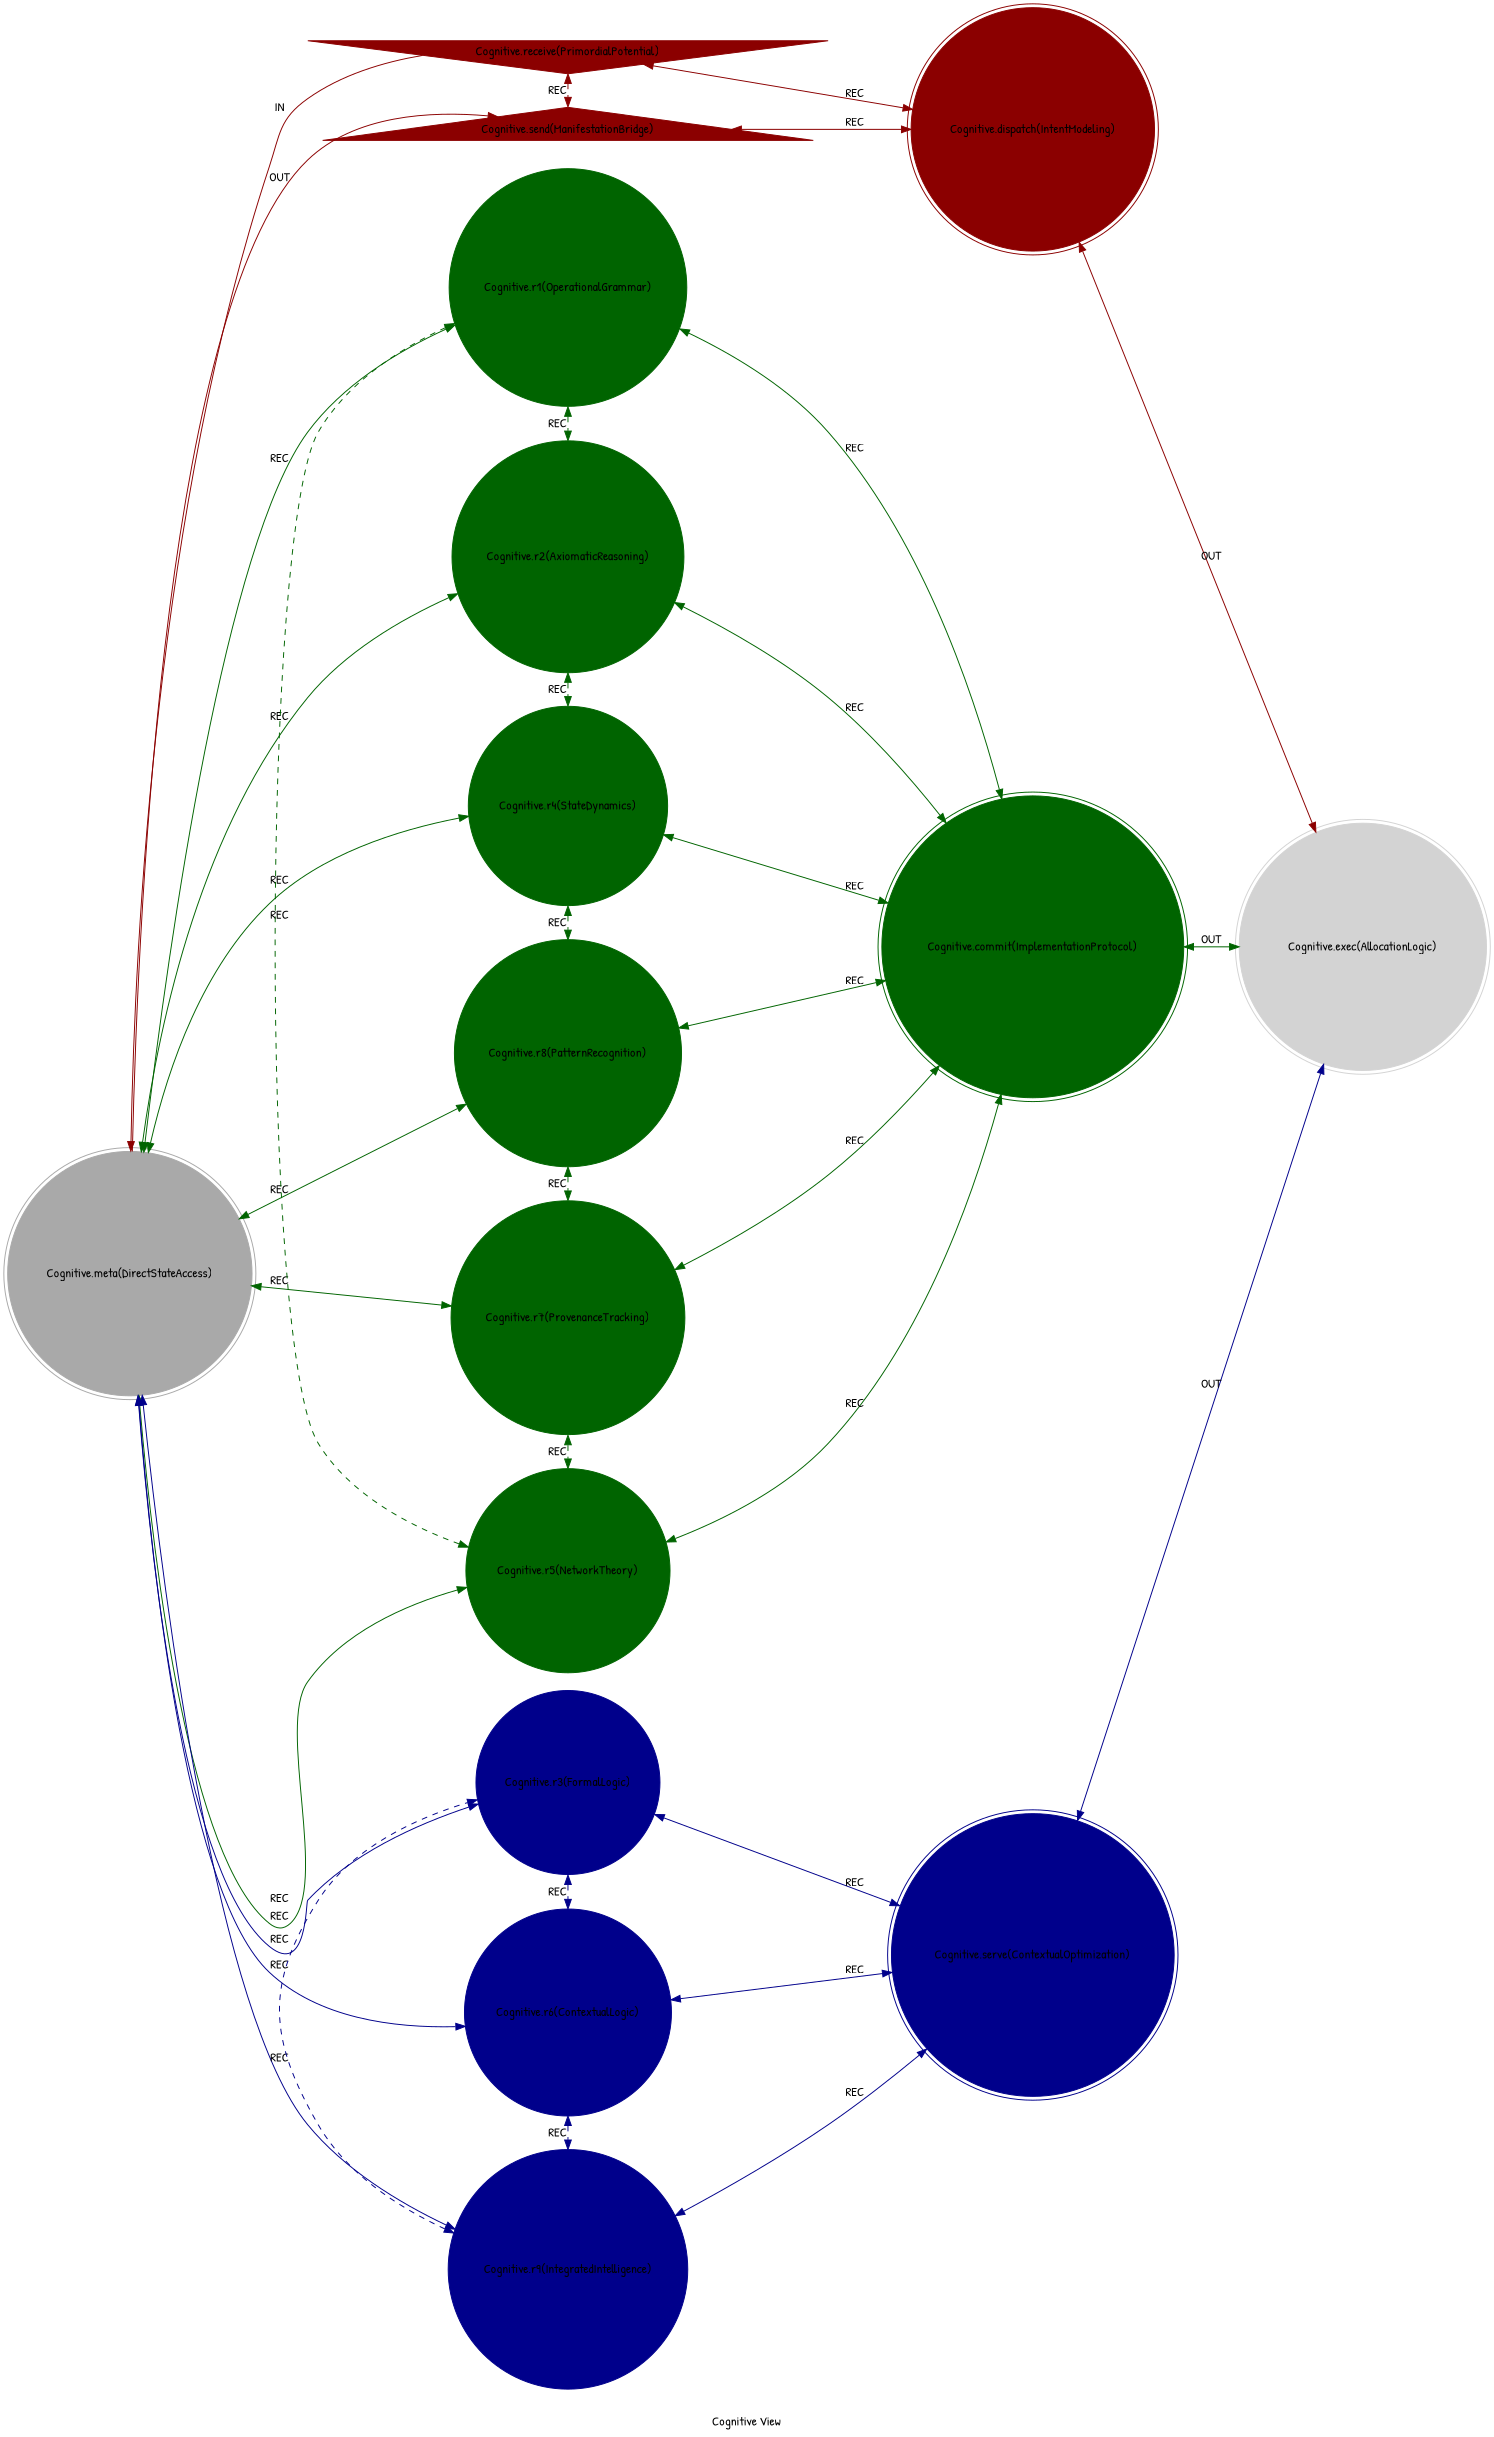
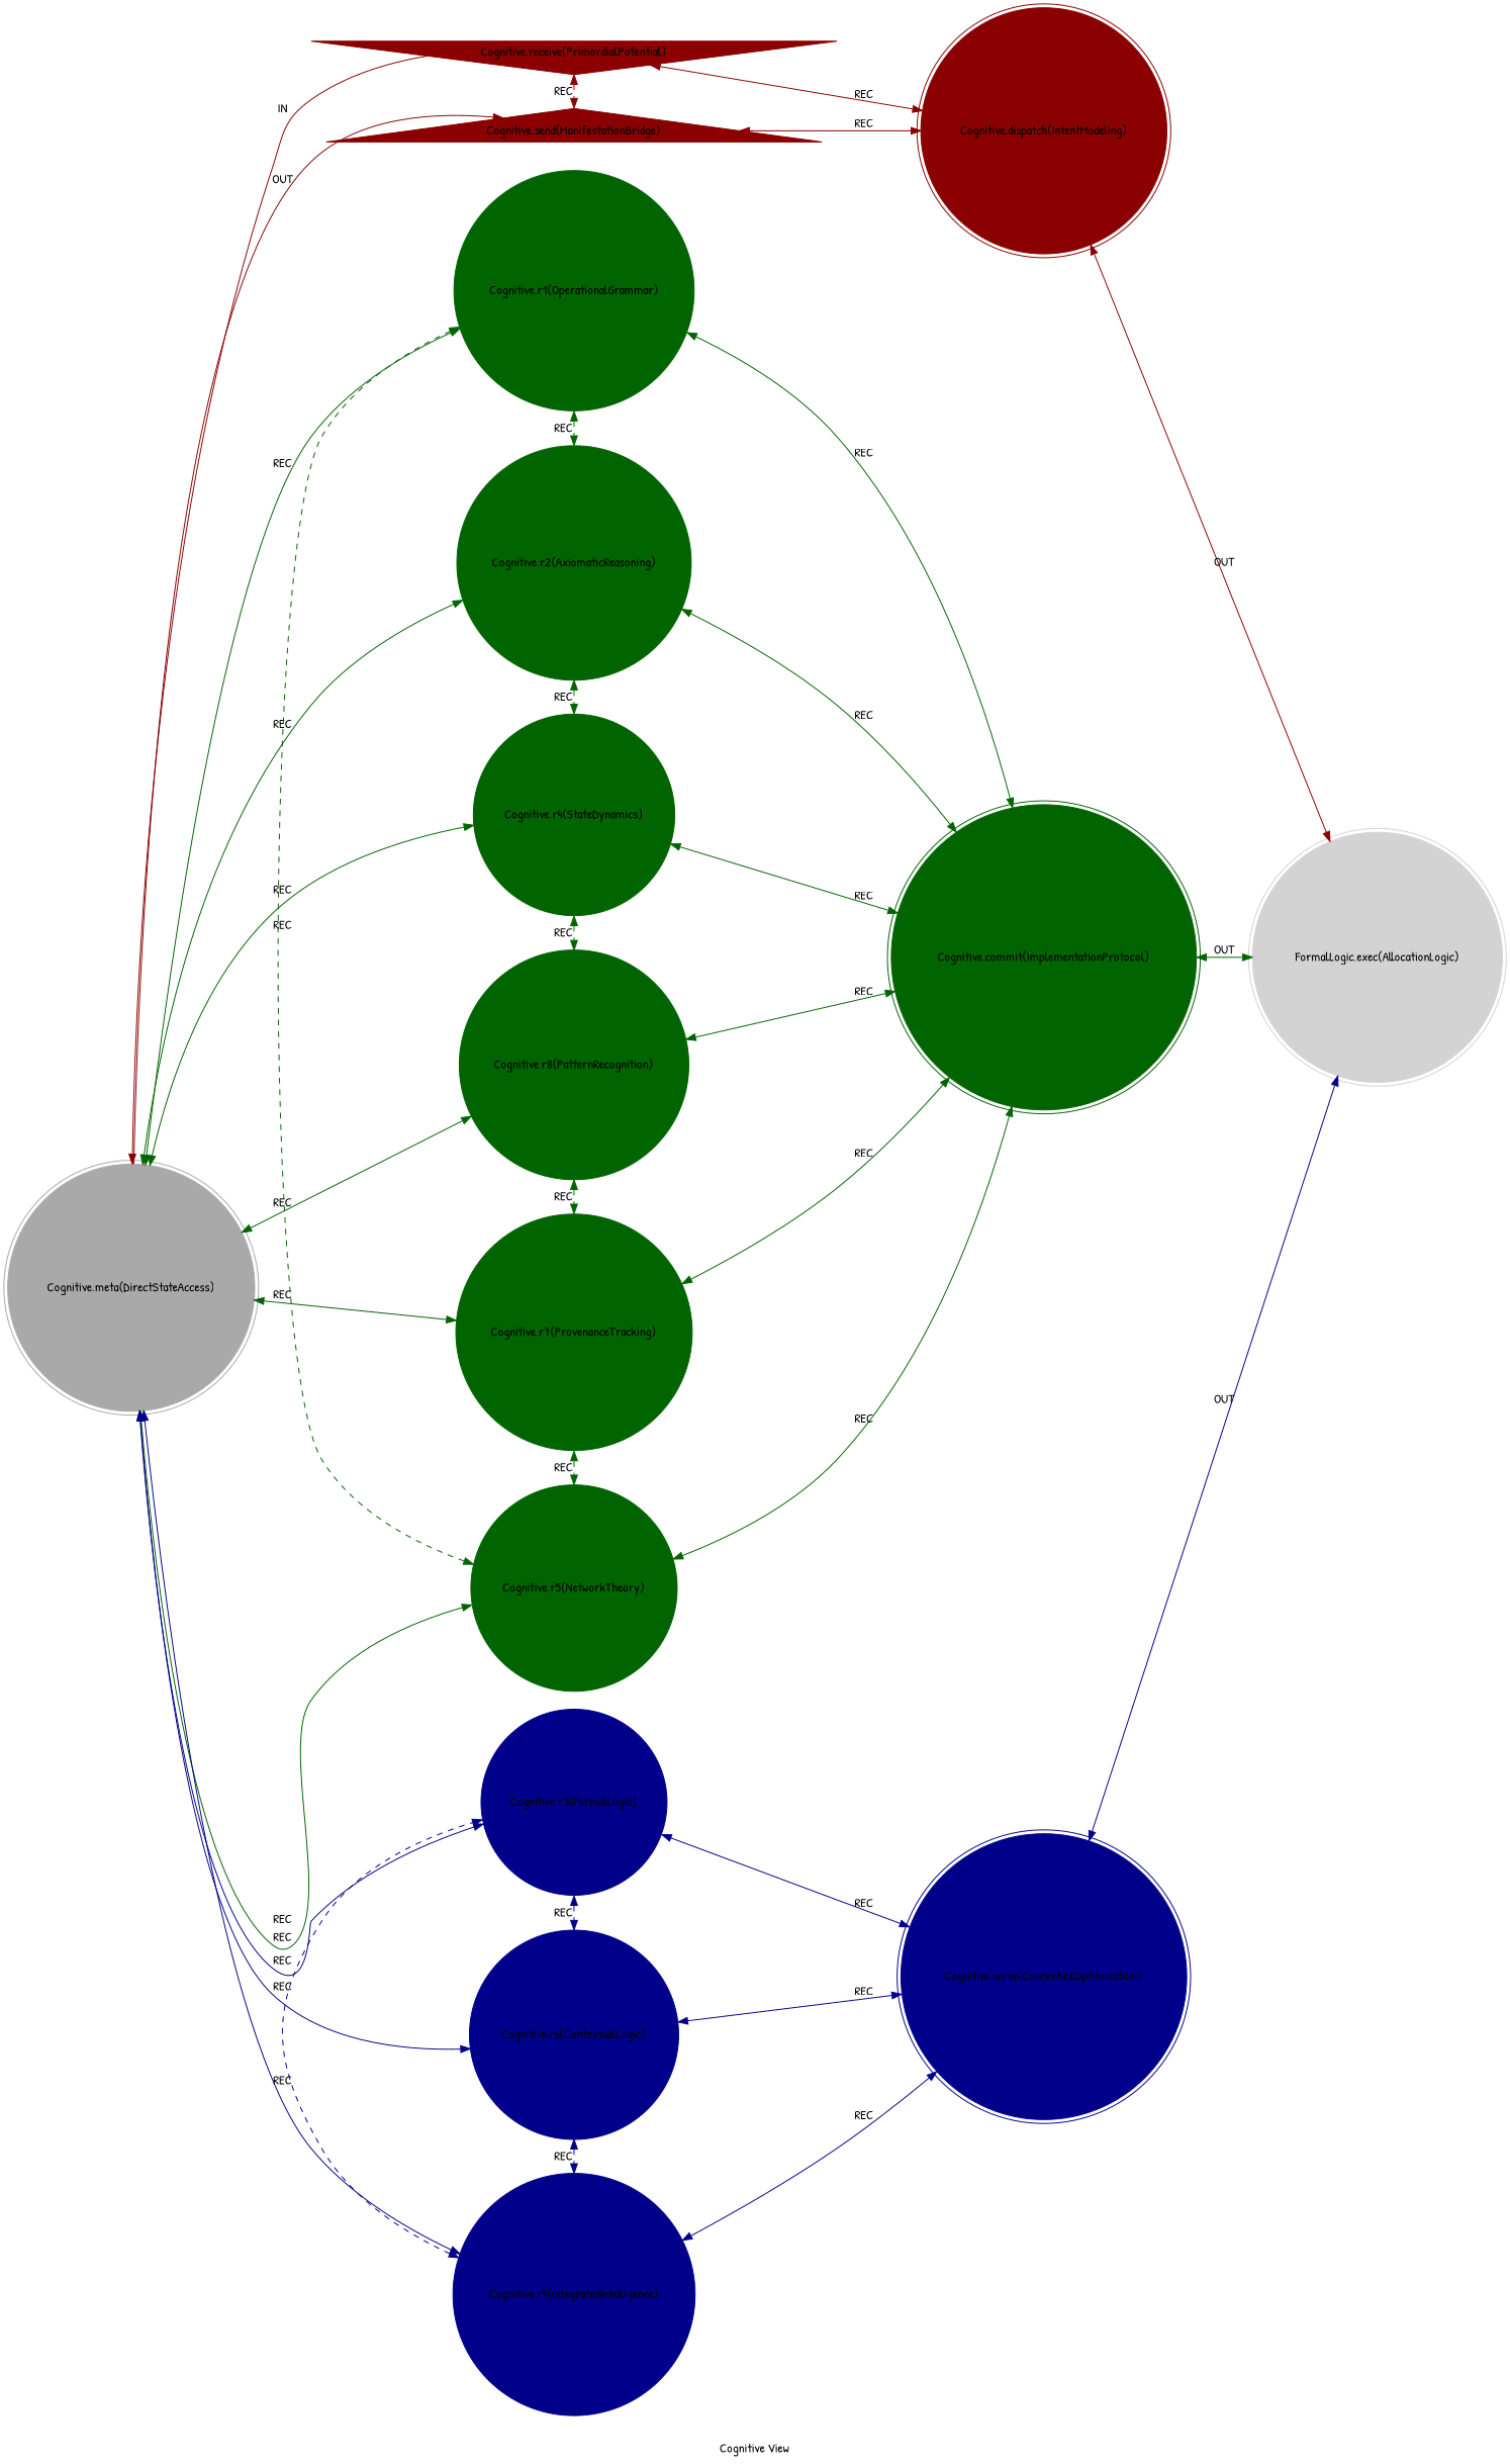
  strict digraph {
    color=lightgray
    label="Cognitive View"
    style=filled
    rankdir=LR
    fontname="Patrick Hand"
    node [color=darkgreen shape=circle style=filled fontname="Patrick Hand"]
    edge [color=darkgreen fontname="Patrick Hand" dir=both]
    n1 [color=darkred label="Cognitive.receive(PrimordialPotential)" shape=invtriangle]
    n2 [color=darkgray label="Cognitive.meta(DirectStateAccess)" shape=doublecircle]
    n3 [color=darkred label="Cognitive.send(ManifestationBridge)" shape=triangle]
    n4 [color=darkred label="Cognitive.dispatch(IntentModeling)" shape=doublecircle]
    n5 [label="Cognitive.r1(OperationalGrammar)"]
    n6 [label="Cognitive.r2(AxiomaticReasoning)"]
    n7 [label="Cognitive.r4(StateDynamics)"]
    n8 [label="Cognitive.r8(PatternRecognition)"]
    n9 [label="Cognitive.r7(ProvenanceTracking)"]
    n10 [label="Cognitive.r5(NetworkTheory)"]
    n11 [color=darkblue label="Cognitive.r3(FormalLogic)"]
    n12 [color=darkblue label="Cognitive.r6(ContextualLogic)"]
    n13 [color=darkblue label="Cognitive.r9(IntegratedIntelligence)"]
    n14 [label="Cognitive.commit(ImplementationProtocol)" shape=doublecircle]
    n15 [color=darkblue label="Cognitive.serve(ContextualOptimization)" shape=doublecircle]
-   n16 [color=lightgray label="Cognitive.exec(AllocationLogic)" shape=doublecircle]
+   n16 [color=lightgray label="FormalLogic.exec(AllocationLogic)" shape=doublecircle]
    n1 -> n2 [color=darkred constraint=false label=IN dir=""]
    n1 -> n3 [color=darkred constraint=false label=REC style=dashed]
    n1 -> n4 [color=darkred label=REC]
    n2 -> n3 [color=darkred label=OUT dir=""]
    n2 -> n5 [label=REC]
    n2 -> n6 [label=REC]
    n2 -> n7 [label=REC]
    n2 -> n8 [label=REC]
    n2 -> n9 [label=REC]
    n2 -> n10 [label=REC]
    n2 -> n11 [color=darkblue label=REC]
    n2 -> n12 [color=darkblue label=REC]
    n2 -> n13 [color=darkblue label=REC]
    n3 -> n4 [color=darkred label=REC]
    n4 -> n16 [color=darkred label=OUT]
    n5 -> n6 [constraint=false label=REC style=dashed]
    n5 -> n14 [label=REC]
    n6 -> n7 [constraint=false label=REC style=dashed]
    n6 -> n14 [label=REC]
    n7 -> n8 [constraint=false label=REC style=dashed]
    n7 -> n14 [label=REC]
    n8 -> n9 [constraint=false label=REC style=dashed]
    n8 -> n14 [label=REC]
    n9 -> n10 [constraint=false label=REC style=dashed]
    n9 -> n14 [label=REC]
    n10 -> n5 [constraint=false label=REC style=dashed]
    n10 -> n14 [label=REC]
    n11 -> n12 [color=darkblue constraint=false label=REC style=dashed]
    n11 -> n15 [color=darkblue label=REC]
    n12 -> n13 [color=darkblue constraint=false label=REC style=dashed]
    n12 -> n15 [color=darkblue label=REC]
    n13 -> n11 [color=darkblue constraint=false label=REC style=dashed]
    n13 -> n15 [color=darkblue label=REC]
    n14 -> n16 [label=OUT]
    n15 -> n16 [color=darkblue label=OUT]
  }
